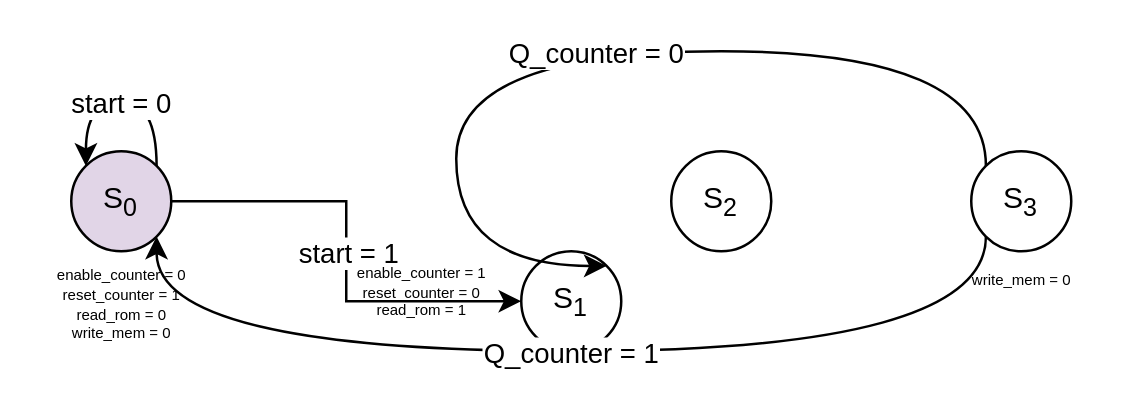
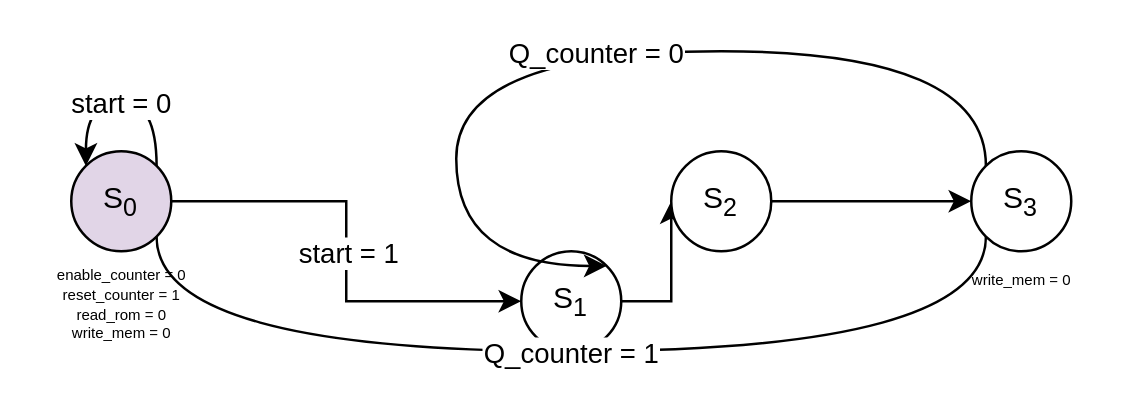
  <mxCell id="0" />
  <mxCell id="1" parent="0" />
  <mxCell id="2" value="" style="edgeStyle=orthogonalEdgeStyle;rounded=0;orthogonalLoop=1;jettySize=auto;html=1;" edge="1" parent="1" source="4" target="6"><mxGeometry relative="1" as="geometry" /></mxCell>
  <mxCell id="3" value="start = 1" style="edgeLabel;html=1;align=center;verticalAlign=middle;resizable=0;points=[];" vertex="1" connectable="0" parent="2"><mxGeometry relative="1" as="geometry"><mxPoint as="offset" /></mxGeometry></mxCell>
  <mxCell id="4" value="S&lt;sub&gt;0&lt;/sub&gt;" style="ellipse;whiteSpace=wrap;html=1;aspect=fixed;fillColor=#e1d5e7;" vertex="1" parent="1"><mxGeometry x="28" y="60" width="40" height="40" as="geometry" /></mxCell>
+ <mxCell id="5" value="" style="edgeStyle=orthogonalEdgeStyle;rounded=0;orthogonalLoop=1;jettySize=auto;html=1;" edge="1" parent="1" source="6" target="8"><mxGeometry relative="1" as="geometry" /></mxCell>
  <mxCell id="6" value="S&lt;sub&gt;1&lt;/sub&gt;" style="ellipse;whiteSpace=wrap;html=1;aspect=fixed;" vertex="1" parent="1"><mxGeometry x="208" y="100" width="40" height="40" as="geometry" /></mxCell>
+ <mxCell id="7" value="" style="edgeStyle=orthogonalEdgeStyle;rounded=0;orthogonalLoop=1;jettySize=auto;html=1;" edge="1" parent="1" source="8" target="13"><mxGeometry relative="1" as="geometry" /></mxCell>
  <mxCell id="8" value="S&lt;sub&gt;2&lt;/sub&gt;" style="ellipse;whiteSpace=wrap;html=1;aspect=fixed;" vertex="1" parent="1"><mxGeometry x="268" y="60" width="40" height="40" as="geometry" /></mxCell>
  <mxCell id="9" style="edgeStyle=orthogonalEdgeStyle;rounded=0;orthogonalLoop=1;jettySize=auto;html=1;exitX=0;exitY=0;exitDx=0;exitDy=0;entryX=1;entryY=0;entryDx=0;entryDy=0;curved=1;" edge="1" parent="1" source="13" target="6"><mxGeometry relative="1" as="geometry"><Array as="points"><mxPoint x="394" y="20" /><mxPoint x="182" y="20" /></Array></mxGeometry></mxCell>
  <mxCell id="10" value="Q_counter = 0" style="edgeLabel;html=1;align=center;verticalAlign=middle;resizable=0;points=[];" vertex="1" connectable="0" parent="9"><mxGeometry relative="1" as="geometry"><mxPoint as="offset" /></mxGeometry></mxCell>
- <mxCell id="11" style="edgeStyle=orthogonalEdgeStyle;rounded=0;orthogonalLoop=1;jettySize=auto;html=1;exitX=0;exitY=1;exitDx=0;exitDy=0;entryX=1;entryY=1;entryDx=0;entryDy=0;curved=1;" edge="1" parent="1" source="13" target="4"><mxGeometry relative="1" as="geometry"><Array as="points"><mxPoint x="394" y="140" /><mxPoint x="62" y="140" /></Array></mxGeometry></mxCell>
+ <mxCell id="11" style="edgeStyle=orthogonalEdgeStyle;rounded=0;orthogonalLoop=1;jettySize=auto;html=1;exitX=0;exitY=1;exitDx=0;exitDy=0;entryX=1;entryY=1;entryDx=0;entryDy=0;curved=1;endArrow=none;" edge="1" parent="1" source="13" target="4"><mxGeometry relative="1" as="geometry"><Array as="points"><mxPoint x="394" y="140" /><mxPoint x="62" y="140" /></Array></mxGeometry></mxCell>
  <mxCell id="12" value="Q_counter = 1" style="edgeLabel;html=1;align=center;verticalAlign=middle;resizable=0;points=[];" vertex="1" connectable="0" parent="11"><mxGeometry relative="1" as="geometry"><mxPoint as="offset" /></mxGeometry></mxCell>
  <mxCell id="13" value="S&lt;sub&gt;3&lt;/sub&gt;" style="ellipse;whiteSpace=wrap;html=1;aspect=fixed;" vertex="1" parent="1"><mxGeometry x="388" y="60" width="40" height="40" as="geometry" /></mxCell>
  <mxCell id="14" value="&lt;div style=&quot;line-height: 60%;&quot;&gt;&lt;font style=&quot;font-size: 6px; line-height: 60%;&quot;&gt;enable_counter = 0&lt;br&gt;reset_counter = 1&lt;br&gt;&lt;/font&gt;&lt;div&gt;&lt;font style=&quot;font-size: 6px; line-height: 60%;&quot;&gt;read_rom = 0&lt;/font&gt;&lt;/div&gt;&lt;div&gt;&lt;font style=&quot;font-size: 6px; line-height: 60%;&quot;&gt;write_mem = 0&lt;/font&gt;&lt;/div&gt;&lt;/div&gt;" style="text;html=1;align=center;verticalAlign=middle;whiteSpace=wrap;rounded=0;spacing=2;" vertex="1" parent="1"><mxGeometry x="20.5" y="100" width="55" height="40" as="geometry" /></mxCell>
- <mxCell id="15" value="&lt;div style=&quot;line-height: 60%;&quot;&gt;&lt;font style=&quot;font-size: 6px; line-height: 60%;&quot;&gt;enable_counter = 1&lt;br&gt;reset_counter = 0&lt;/font&gt;&lt;div&gt;&lt;font style=&quot;font-size: 6px; line-height: 60%;&quot;&gt;read_rom = 1&lt;/font&gt;&lt;/div&gt;&lt;/div&gt;" style="text;html=1;align=center;verticalAlign=middle;whiteSpace=wrap;rounded=0;spacing=2;" vertex="1" parent="1"><mxGeometry x="140.5" y="100" width="55" height="30" as="geometry" /></mxCell>
  <mxCell id="16" style="edgeStyle=orthogonalEdgeStyle;rounded=0;orthogonalLoop=1;jettySize=auto;html=1;exitX=1;exitY=0;exitDx=0;exitDy=0;entryX=0;entryY=0;entryDx=0;entryDy=0;curved=1;" edge="1" parent="1" source="4" target="4"><mxGeometry relative="1" as="geometry"><Array as="points"><mxPoint x="62" y="40" /><mxPoint x="34" y="40" /></Array></mxGeometry></mxCell>
  <mxCell id="17" value="start = 0" style="edgeLabel;html=1;align=center;verticalAlign=middle;resizable=0;points=[];" vertex="1" connectable="0" parent="16"><mxGeometry relative="1" as="geometry"><mxPoint as="offset" /></mxGeometry></mxCell>
  <mxCell id="18" value="&lt;div style=&quot;line-height: 60%;&quot;&gt;&lt;div&gt;&lt;font style=&quot;font-size: 6px; line-height: 60%;&quot;&gt;write_mem = 0&lt;/font&gt;&lt;/div&gt;&lt;/div&gt;" style="text;html=1;align=center;verticalAlign=middle;whiteSpace=wrap;rounded=0;spacing=2;" vertex="1" parent="1"><mxGeometry x="380.5" y="100" width="55" height="20" as="geometry" /></mxCell>
